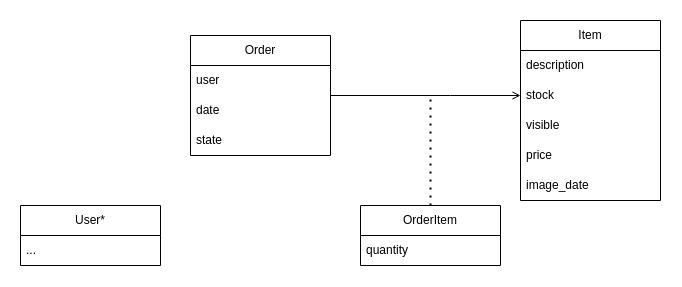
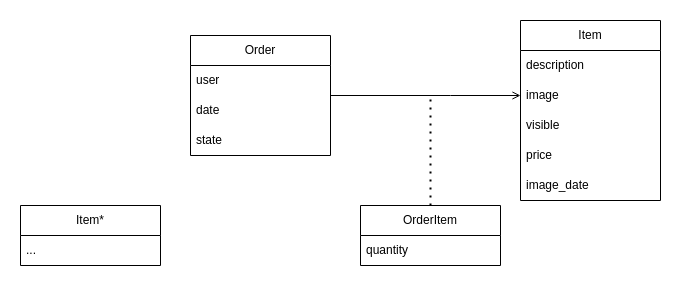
  <mxCell id="0" />
  <mxCell id="1" parent="0" />
- <mxCell id="2" value="User*" style="swimlane;fontStyle=0;childLayout=stackLayout;horizontal=1;startSize=30;horizontalStack=0;resizeParent=1;resizeParentMax=0;resizeLast=0;collapsible=1;marginBottom=0;whiteSpace=wrap;html=1;" vertex="1" parent="1"><mxGeometry x="20" y="205" width="140" height="60" as="geometry" /></mxCell>
+ <mxCell id="2" value="Item*" style="swimlane;fontStyle=0;childLayout=stackLayout;horizontal=1;startSize=30;horizontalStack=0;resizeParent=1;resizeParentMax=0;resizeLast=0;collapsible=1;marginBottom=0;whiteSpace=wrap;html=1;" vertex="1" parent="1"><mxGeometry x="20" y="205" width="140" height="60" as="geometry" /></mxCell>
  <mxCell id="3" value="..." style="text;strokeColor=none;fillColor=none;align=left;verticalAlign=middle;spacingLeft=4;spacingRight=4;overflow=hidden;points=[[0,0.5],[1,0.5]];portConstraint=eastwest;rotatable=0;whiteSpace=wrap;html=1;" vertex="1" parent="2"><mxGeometry y="30" width="140" height="30" as="geometry" /></mxCell>
  <mxCell id="4" style="edgeStyle=orthogonalEdgeStyle;rounded=0;orthogonalLoop=1;jettySize=auto;html=1;endArrow=open;" edge="1" parent="1" source="5" target="9"><mxGeometry relative="1" as="geometry"><Array as="points"><mxPoint x="450" y="95" /><mxPoint x="450" y="95" /></Array></mxGeometry></mxCell>
  <mxCell id="5" value="Order" style="swimlane;fontStyle=0;childLayout=stackLayout;horizontal=1;startSize=30;horizontalStack=0;resizeParent=1;resizeParentMax=0;resizeLast=0;collapsible=1;marginBottom=0;whiteSpace=wrap;html=1;" vertex="1" parent="1"><mxGeometry x="190" y="35" width="140" height="120" as="geometry"><mxRectangle x="240" y="400" width="70" height="30" as="alternateBounds" /></mxGeometry></mxCell>
  <mxCell id="6" value="user" style="text;strokeColor=none;fillColor=none;align=left;verticalAlign=middle;spacingLeft=4;spacingRight=4;overflow=hidden;points=[[0,0.5],[1,0.5]];portConstraint=eastwest;rotatable=0;whiteSpace=wrap;html=1;" vertex="1" parent="5"><mxGeometry y="30" width="140" height="30" as="geometry" /></mxCell>
  <mxCell id="7" value="date" style="text;strokeColor=none;fillColor=none;align=left;verticalAlign=middle;spacingLeft=4;spacingRight=4;overflow=hidden;points=[[0,0.5],[1,0.5]];portConstraint=eastwest;rotatable=0;whiteSpace=wrap;html=1;" vertex="1" parent="5"><mxGeometry y="60" width="140" height="30" as="geometry" /></mxCell>
  <mxCell id="8" value="state" style="text;strokeColor=none;fillColor=none;align=left;verticalAlign=middle;spacingLeft=4;spacingRight=4;overflow=hidden;points=[[0,0.5],[1,0.5]];portConstraint=eastwest;rotatable=0;whiteSpace=wrap;html=1;" vertex="1" parent="5"><mxGeometry y="90" width="140" height="30" as="geometry" /></mxCell>
  <mxCell id="9" value="Item" style="swimlane;fontStyle=0;childLayout=stackLayout;horizontal=1;startSize=30;horizontalStack=0;resizeParent=1;resizeParentMax=0;resizeLast=0;collapsible=1;marginBottom=0;whiteSpace=wrap;html=1;" vertex="1" parent="1"><mxGeometry x="520" y="20" width="140" height="180" as="geometry"><mxRectangle x="570" y="385" width="60" height="30" as="alternateBounds" /></mxGeometry></mxCell>
  <mxCell id="10" value="description" style="text;strokeColor=none;fillColor=none;align=left;verticalAlign=middle;spacingLeft=4;spacingRight=4;overflow=hidden;points=[[0,0.5],[1,0.5]];portConstraint=eastwest;rotatable=0;whiteSpace=wrap;html=1;" vertex="1" parent="9"><mxGeometry y="30" width="140" height="30" as="geometry" /></mxCell>
- <mxCell id="11" value="stock" style="text;strokeColor=none;fillColor=none;align=left;verticalAlign=middle;spacingLeft=4;spacingRight=4;overflow=hidden;points=[[0,0.5],[1,0.5]];portConstraint=eastwest;rotatable=0;whiteSpace=wrap;html=1;" vertex="1" parent="9"><mxGeometry y="60" width="140" height="30" as="geometry" /></mxCell>
+ <mxCell id="11" value="image" style="text;strokeColor=none;fillColor=none;align=left;verticalAlign=middle;spacingLeft=4;spacingRight=4;overflow=hidden;points=[[0,0.5],[1,0.5]];portConstraint=eastwest;rotatable=0;whiteSpace=wrap;html=1;" vertex="1" parent="9"><mxGeometry y="60" width="140" height="30" as="geometry" /></mxCell>
  <mxCell id="12" value="visible" style="text;strokeColor=none;fillColor=none;align=left;verticalAlign=middle;spacingLeft=4;spacingRight=4;overflow=hidden;points=[[0,0.5],[1,0.5]];portConstraint=eastwest;rotatable=0;whiteSpace=wrap;html=1;" vertex="1" parent="9"><mxGeometry y="90" width="140" height="30" as="geometry" /></mxCell>
  <mxCell id="13" value="price" style="text;strokeColor=none;fillColor=none;align=left;verticalAlign=middle;spacingLeft=4;spacingRight=4;overflow=hidden;points=[[0,0.5],[1,0.5]];portConstraint=eastwest;rotatable=0;whiteSpace=wrap;html=1;" vertex="1" parent="9"><mxGeometry y="120" width="140" height="30" as="geometry" /></mxCell>
  <mxCell id="14" value="image_date" style="text;strokeColor=none;fillColor=none;align=left;verticalAlign=middle;spacingLeft=4;spacingRight=4;overflow=hidden;points=[[0,0.5],[1,0.5]];portConstraint=eastwest;rotatable=0;whiteSpace=wrap;html=1;" vertex="1" parent="9"><mxGeometry y="150" width="140" height="30" as="geometry" /></mxCell>
  <mxCell id="15" value="OrderItem" style="swimlane;fontStyle=0;childLayout=stackLayout;horizontal=1;startSize=30;horizontalStack=0;resizeParent=1;resizeParentMax=0;resizeLast=0;collapsible=1;marginBottom=0;whiteSpace=wrap;html=1;" vertex="1" parent="1"><mxGeometry x="360" y="205" width="140" height="60" as="geometry"><mxRectangle x="410" y="570" width="90" height="30" as="alternateBounds" /></mxGeometry></mxCell>
  <mxCell id="16" value="quantity" style="text;strokeColor=none;fillColor=none;align=left;verticalAlign=middle;spacingLeft=4;spacingRight=4;overflow=hidden;points=[[0,0.5],[1,0.5]];portConstraint=eastwest;rotatable=0;whiteSpace=wrap;html=1;" vertex="1" parent="15"><mxGeometry y="30" width="140" height="30" as="geometry" /></mxCell>
  <mxCell id="17" value="" style="endArrow=none;dashed=1;html=1;dashPattern=1 3;strokeWidth=2;rounded=0;" edge="1" parent="1" source="15"><mxGeometry width="50" height="50" relative="1" as="geometry"><mxPoint x="390" y="185" as="sourcePoint" /><mxPoint x="430" y="95" as="targetPoint" /></mxGeometry></mxCell>
